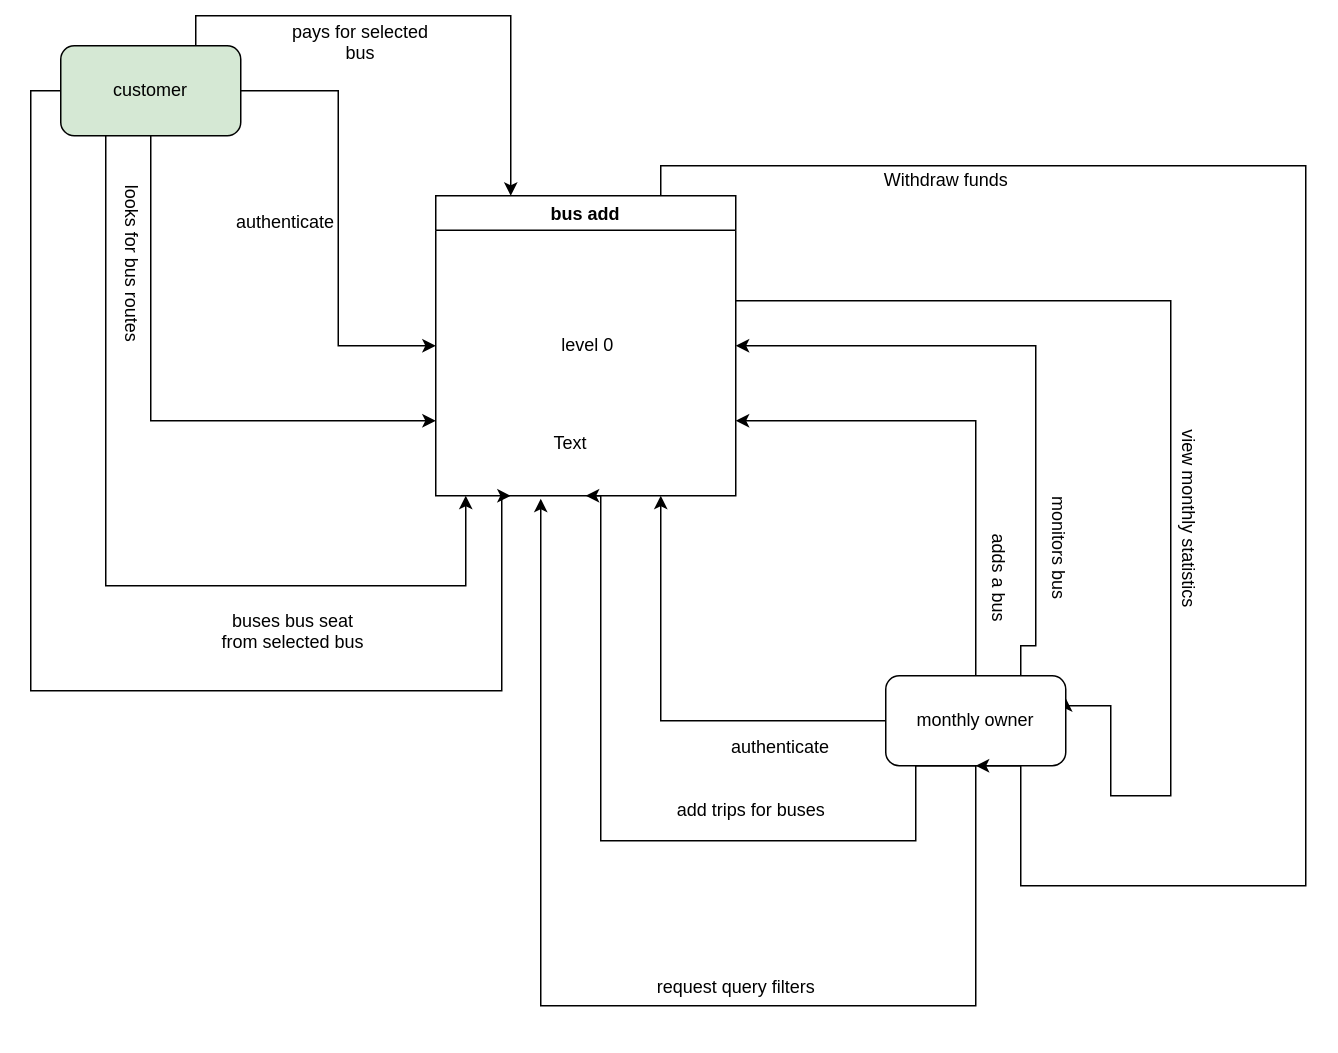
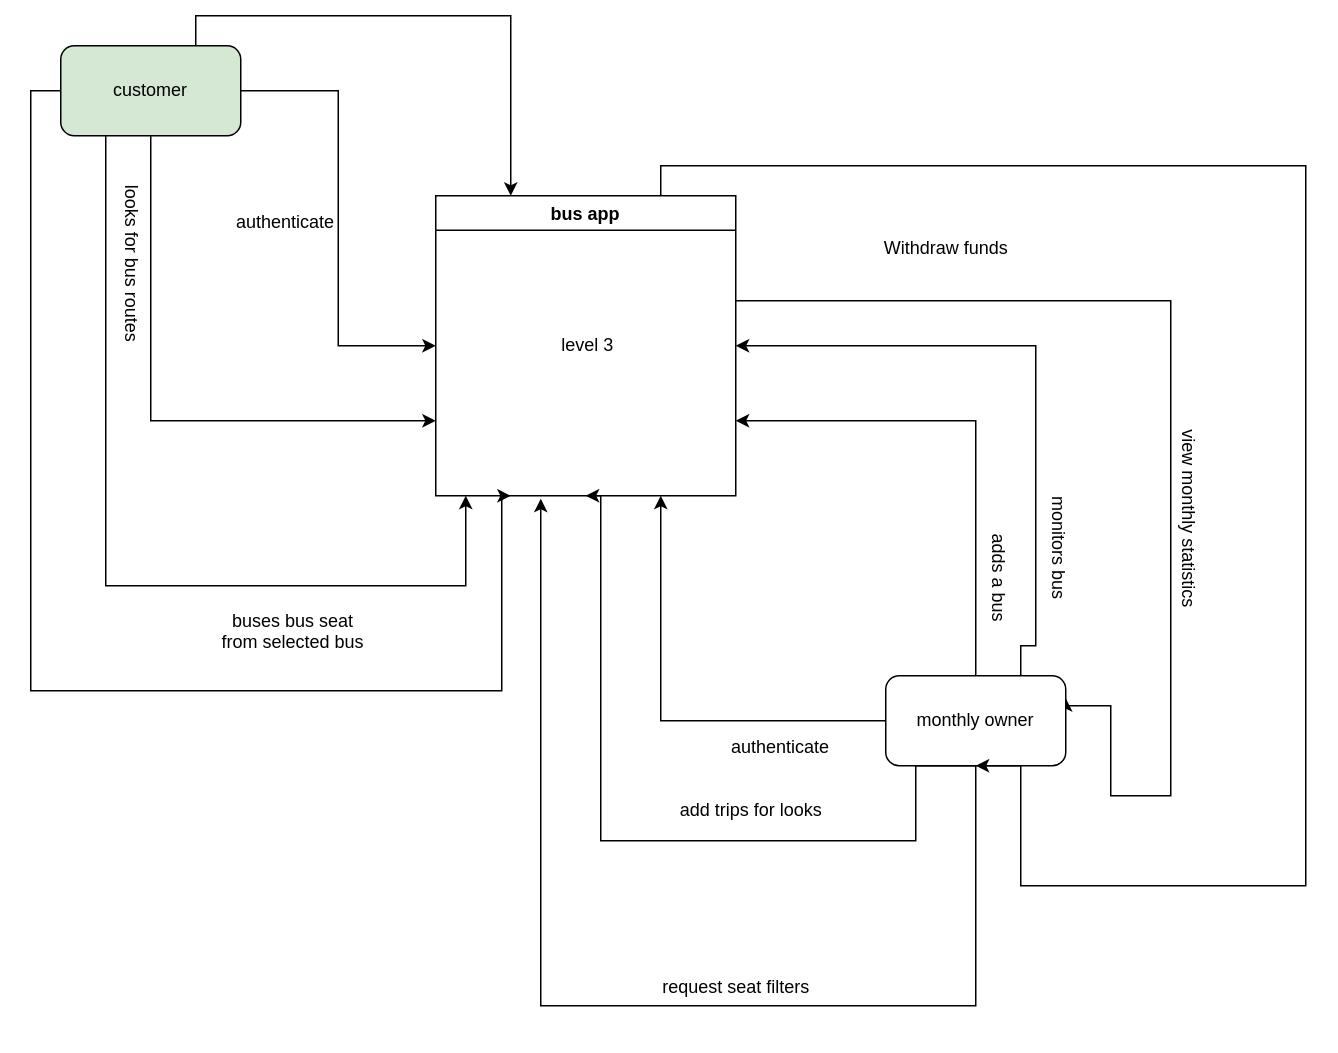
  <mxCell id="0" />
  <mxCell id="1" parent="0" />
  <mxCell id="2" style="edgeStyle=orthogonalEdgeStyle;rounded=0;orthogonalLoop=1;jettySize=auto;html=1;exitX=0.5;exitY=1;exitDx=0;exitDy=0;entryX=0.5;entryY=1;entryDx=0;entryDy=0;" edge="1" parent="1" source="18" target="26"><mxGeometry relative="1" as="geometry"><Array as="points"><mxPoint x="610" y="510" /><mxPoint x="610" y="560" /><mxPoint x="400" y="560" /><mxPoint x="400" y="330" /></Array></mxGeometry></mxCell>
  <mxCell id="3" style="edgeStyle=orthogonalEdgeStyle;rounded=0;orthogonalLoop=1;jettySize=auto;html=1;entryX=0;entryY=0.5;entryDx=0;entryDy=0;" edge="1" parent="1" source="8" target="26"><mxGeometry relative="1" as="geometry" /></mxCell>
  <mxCell id="4" style="edgeStyle=orthogonalEdgeStyle;rounded=0;orthogonalLoop=1;jettySize=auto;html=1;entryX=0;entryY=0.75;entryDx=0;entryDy=0;exitX=0.5;exitY=1;exitDx=0;exitDy=0;" edge="1" parent="1" source="8" target="26"><mxGeometry relative="1" as="geometry"><Array as="points"><mxPoint x="100" y="280" /></Array></mxGeometry></mxCell>
  <mxCell id="5" style="edgeStyle=orthogonalEdgeStyle;rounded=0;orthogonalLoop=1;jettySize=auto;html=1;exitX=0.25;exitY=1;exitDx=0;exitDy=0;" edge="1" parent="1" source="8"><mxGeometry relative="1" as="geometry"><mxPoint x="310" y="330" as="targetPoint" /><Array as="points"><mxPoint x="70" y="390" /><mxPoint x="310" y="390" /></Array></mxGeometry></mxCell>
  <mxCell id="6" style="edgeStyle=orthogonalEdgeStyle;rounded=0;orthogonalLoop=1;jettySize=auto;html=1;exitX=0.75;exitY=0;exitDx=0;exitDy=0;entryX=0.25;entryY=0;entryDx=0;entryDy=0;" edge="1" parent="1" source="8" target="26"><mxGeometry relative="1" as="geometry" /></mxCell>
  <mxCell id="7" style="edgeStyle=orthogonalEdgeStyle;rounded=0;orthogonalLoop=1;jettySize=auto;html=1;exitX=0;exitY=0.5;exitDx=0;exitDy=0;entryX=0.25;entryY=1;entryDx=0;entryDy=0;" edge="1" parent="1" source="8" target="26"><mxGeometry relative="1" as="geometry"><Array as="points"><mxPoint x="20" y="60" /><mxPoint x="20" y="460" /><mxPoint x="334" y="460" /></Array></mxGeometry></mxCell>
  <mxCell id="8" value="customer" style="rounded=1;whiteSpace=wrap;html=1;fillColor=#d5e8d4;" vertex="1" parent="1"><mxGeometry x="40" y="30" width="120" height="60" as="geometry" /></mxCell>
  <mxCell id="9" value="&lt;div&gt;authenticate&lt;/div&gt;&lt;div&gt;&lt;br&gt;&lt;/div&gt;" style="text;html=1;strokeColor=none;fillColor=none;align=center;verticalAlign=middle;whiteSpace=wrap;rounded=0;" vertex="1" parent="1"><mxGeometry x="160" y="140" width="60" height="30" as="geometry" /></mxCell>
  <mxCell id="10" value="&lt;div&gt;looks for bus routes&lt;/div&gt;&lt;div&gt;&lt;br&gt;&lt;/div&gt;" style="text;html=1;align=center;verticalAlign=middle;resizable=0;points=[];autosize=1;strokeColor=none;fillColor=none;rotation=90;" vertex="1" parent="1"><mxGeometry x="20" y="160" width="120" height="30" as="geometry" /></mxCell>
  <mxCell id="11" value="&lt;div&gt;buses bus seat from selected bus&lt;/div&gt;&lt;div&gt;&lt;br&gt;&lt;/div&gt;&lt;div&gt;&lt;br&gt;&lt;/div&gt;" style="text;html=1;strokeColor=none;fillColor=none;align=center;verticalAlign=middle;whiteSpace=wrap;rounded=0;" vertex="1" parent="1"><mxGeometry x="140" y="420" width="110" height="30" as="geometry" /></mxCell>
- <mxCell id="12" value="&lt;div&gt;pays for selected bus&lt;/div&gt;&lt;div&gt;&lt;br&gt;&lt;/div&gt;" style="text;html=1;strokeColor=none;fillColor=none;align=center;verticalAlign=middle;whiteSpace=wrap;rounded=0;" vertex="1" parent="1"><mxGeometry x="190" y="20" width="100" height="30" as="geometry" /></mxCell>
  <mxCell id="13" style="edgeStyle=orthogonalEdgeStyle;rounded=0;orthogonalLoop=1;jettySize=auto;html=1;exitX=0;exitY=0.5;exitDx=0;exitDy=0;entryX=0.75;entryY=1;entryDx=0;entryDy=0;" edge="1" parent="1" source="18" target="26"><mxGeometry relative="1" as="geometry" /></mxCell>
  <mxCell id="14" style="edgeStyle=orthogonalEdgeStyle;rounded=0;orthogonalLoop=1;jettySize=auto;html=1;exitX=0.5;exitY=0;exitDx=0;exitDy=0;entryX=1;entryY=0.75;entryDx=0;entryDy=0;" edge="1" parent="1" source="18" target="26"><mxGeometry relative="1" as="geometry" /></mxCell>
  <mxCell id="15" style="edgeStyle=orthogonalEdgeStyle;rounded=0;orthogonalLoop=1;jettySize=auto;html=1;startArrow=none;entryX=1;entryY=0.25;entryDx=0;entryDy=0;" edge="1" parent="1" source="26" target="18"><mxGeometry relative="1" as="geometry"><mxPoint x="490" y="200" as="sourcePoint" /><mxPoint x="710" y="500" as="targetPoint" /><Array as="points"><mxPoint x="780" y="200" /><mxPoint x="780" y="530" /><mxPoint x="740" y="530" /><mxPoint x="740" y="470" /><mxPoint x="710" y="470" /></Array></mxGeometry></mxCell>
  <mxCell id="16" style="edgeStyle=orthogonalEdgeStyle;rounded=0;orthogonalLoop=1;jettySize=auto;html=1;exitX=1;exitY=0.5;exitDx=0;exitDy=0;entryX=1;entryY=0.5;entryDx=0;entryDy=0;" edge="1" parent="1" source="18" target="26"><mxGeometry relative="1" as="geometry"><Array as="points"><mxPoint x="680" y="480" /><mxPoint x="680" y="430" /><mxPoint x="690" y="430" /><mxPoint x="690" y="230" /></Array></mxGeometry></mxCell>
  <mxCell id="17" style="edgeStyle=orthogonalEdgeStyle;rounded=0;orthogonalLoop=1;jettySize=auto;html=1;exitX=0.5;exitY=1;exitDx=0;exitDy=0;" edge="1" parent="1" source="18"><mxGeometry relative="1" as="geometry"><mxPoint x="360" y="332" as="targetPoint" /><Array as="points"><mxPoint x="650" y="670" /><mxPoint x="360" y="670" /></Array></mxGeometry></mxCell>
  <mxCell id="18" value="monthly owner" style="rounded=1;whiteSpace=wrap;html=1;" vertex="1" parent="1"><mxGeometry x="590" y="450" width="120" height="60" as="geometry" /></mxCell>
  <mxCell id="19" value="&lt;div&gt;authenticate&lt;/div&gt;&lt;div&gt;&lt;br&gt;&lt;/div&gt;" style="text;html=1;strokeColor=none;fillColor=none;align=center;verticalAlign=middle;whiteSpace=wrap;rounded=0;" vertex="1" parent="1"><mxGeometry x="490" y="490" width="60" height="30" as="geometry" /></mxCell>
  <mxCell id="20" value="adds a bus" style="text;html=1;strokeColor=none;fillColor=none;align=center;verticalAlign=middle;whiteSpace=wrap;rounded=0;rotation=90;" vertex="1" parent="1"><mxGeometry x="610" y="370" width="110" height="30" as="geometry" /></mxCell>
  <mxCell id="21" value="monitors bus " style="text;html=1;strokeColor=none;fillColor=none;align=center;verticalAlign=middle;whiteSpace=wrap;rounded=0;rotation=90;" vertex="1" parent="1"><mxGeometry x="650" y="350" width="110" height="30" as="geometry" /></mxCell>
- <mxCell id="22" value="Text" style="text;html=1;strokeColor=none;fillColor=none;align=center;verticalAlign=middle;whiteSpace=wrap;rounded=0;" vertex="1" parent="1"><mxGeometry x="350" y="280" width="60" height="30" as="geometry" /></mxCell>
  <mxCell id="23" value="&lt;div&gt;view monthly statistics &lt;br&gt;&lt;/div&gt;&lt;div&gt;&lt;br&gt;&lt;/div&gt;" style="text;html=1;align=center;verticalAlign=middle;resizable=0;points=[];autosize=1;strokeColor=none;fillColor=none;rotation=90;" vertex="1" parent="1"><mxGeometry x="720" y="330" width="130" height="30" as="geometry" /></mxCell>
- <mxCell id="24" value="add trips for buses " style="text;html=1;align=center;verticalAlign=middle;resizable=0;points=[];autosize=1;strokeColor=none;fillColor=none;" vertex="1" parent="1"><mxGeometry x="445" y="530" width="110" height="20" as="geometry" /></mxCell>
+ <mxCell id="24" value="add trips for looks " style="text;html=1;align=center;verticalAlign=middle;resizable=0;points=[];autosize=1;strokeColor=none;fillColor=none;" vertex="1" parent="1"><mxGeometry x="445" y="530" width="110" height="20" as="geometry" /></mxCell>
  <mxCell id="25" style="edgeStyle=orthogonalEdgeStyle;rounded=0;orthogonalLoop=1;jettySize=auto;html=1;exitX=0.75;exitY=0;exitDx=0;exitDy=0;entryX=0.5;entryY=1;entryDx=0;entryDy=0;" edge="1" parent="1" source="26" target="18"><mxGeometry relative="1" as="geometry"><mxPoint x="840" y="748" as="targetPoint" /><Array as="points"><mxPoint x="440" y="110" /><mxPoint x="870" y="110" /><mxPoint x="870" y="590" /><mxPoint x="680" y="590" /><mxPoint x="680" y="510" /></Array></mxGeometry></mxCell>
- <mxCell id="26" value="bus add" style="swimlane;" vertex="1" parent="1"><mxGeometry x="290" y="130" width="200" height="200" as="geometry" /></mxCell>
- <mxCell id="27" value="level 0" style="text;html=1;align=center;verticalAlign=middle;resizable=0;points=[];autosize=1;strokeColor=none;fillColor=none;" vertex="1" parent="26"><mxGeometry x="76" y="90" width="50" height="20" as="geometry" /></mxCell>
- <mxCell id="28" value="Withdraw funds " style="text;html=1;align=center;verticalAlign=middle;resizable=0;points=[];autosize=1;strokeColor=none;fillColor=none;" vertex="1" parent="1"><mxGeometry x="580" y="110" width="100" height="20" as="geometry" /></mxCell>
- <mxCell id="29" value="&lt;div&gt;request query filters &lt;br&gt;&lt;/div&gt;&lt;div&gt;&lt;br&gt;&lt;/div&gt;" style="text;html=1;align=center;verticalAlign=middle;resizable=0;points=[];autosize=1;strokeColor=none;fillColor=none;" vertex="1" parent="1"><mxGeometry x="430" y="650" width="120" height="30" as="geometry" /></mxCell>
+ <mxCell id="26" value="bus app" style="swimlane;" vertex="1" parent="1"><mxGeometry x="290" y="130" width="200" height="200" as="geometry" /></mxCell>
+ <mxCell id="27" value="level 3" style="text;html=1;align=center;verticalAlign=middle;resizable=0;points=[];autosize=1;strokeColor=none;fillColor=none;" vertex="1" parent="26"><mxGeometry x="76" y="90" width="50" height="20" as="geometry" /></mxCell>
+ <mxCell id="28" value="Withdraw funds " style="text;html=1;align=center;verticalAlign=middle;resizable=0;points=[];autosize=1;strokeColor=none;fillColor=none;" vertex="1" parent="1"><mxGeometry x="580" y="155" width="100" height="20" as="geometry" /></mxCell>
+ <mxCell id="29" value="&lt;div&gt;request seat filters &lt;br&gt;&lt;/div&gt;&lt;div&gt;&lt;br&gt;&lt;/div&gt;" style="text;html=1;align=center;verticalAlign=middle;resizable=0;points=[];autosize=1;strokeColor=none;fillColor=none;" vertex="1" parent="1"><mxGeometry x="430" y="650" width="120" height="30" as="geometry" /></mxCell>
